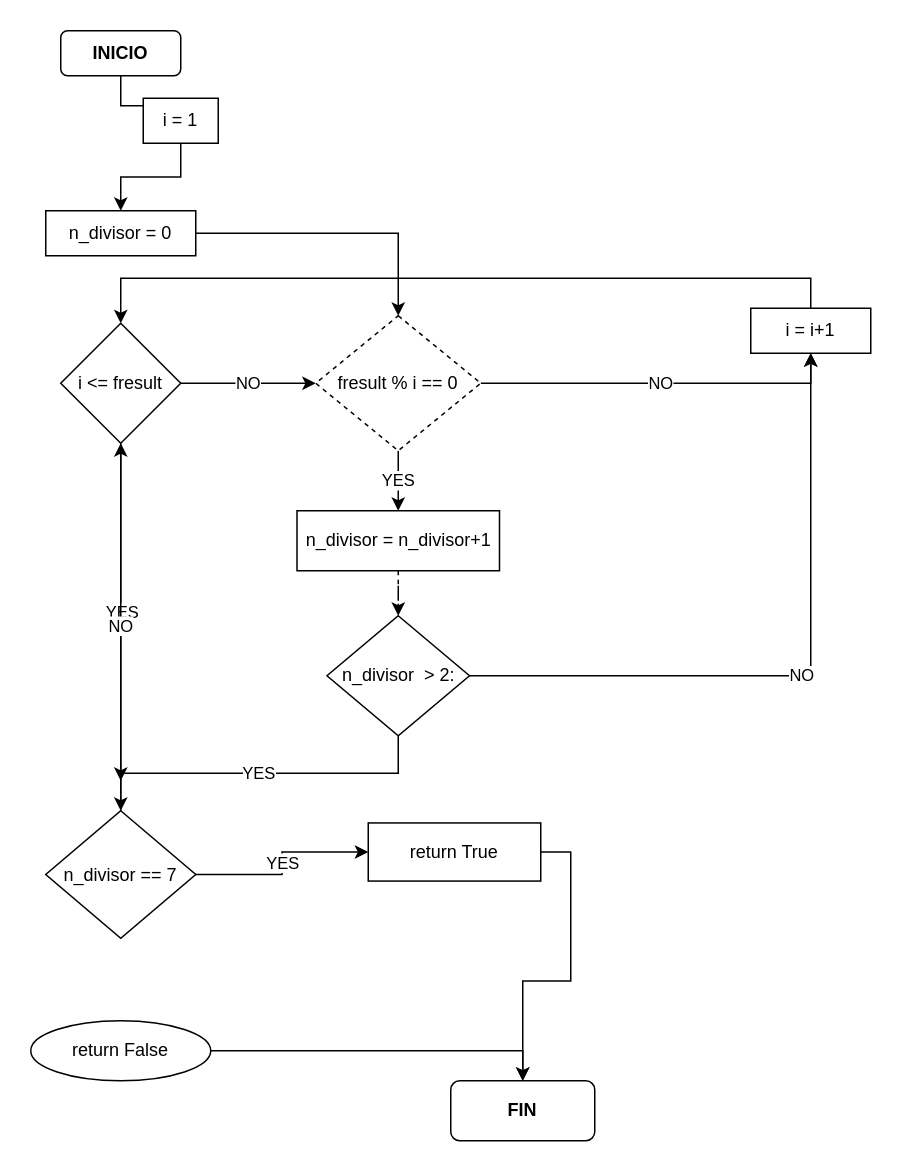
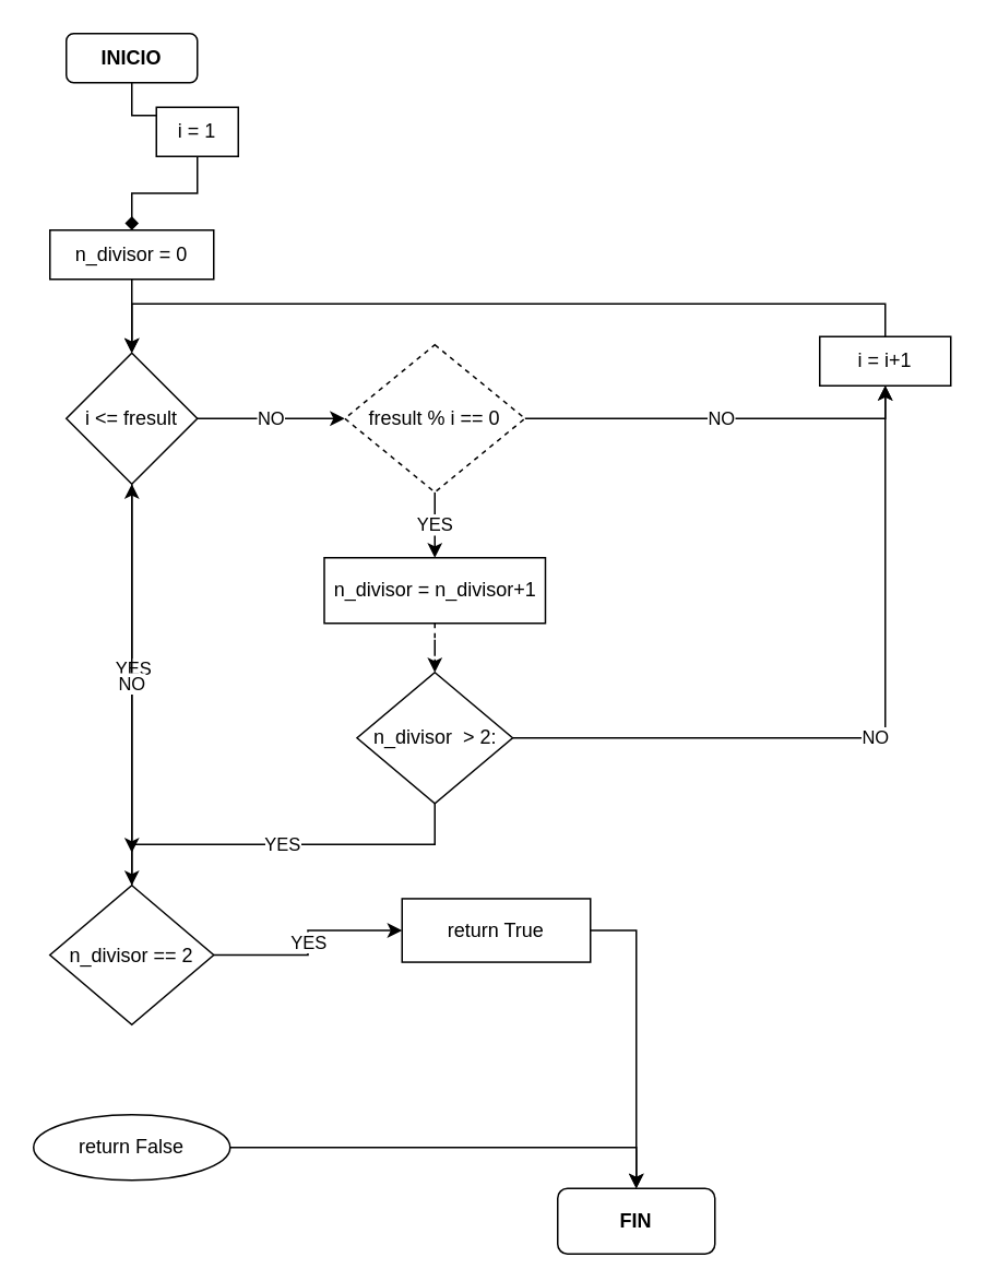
  <mxCell id="0" />
  <mxCell id="1" parent="0" />
  <mxCell id="2" value="" style="edgeStyle=orthogonalEdgeStyle;rounded=0;orthogonalLoop=1;jettySize=auto;html=1;" edge="1" parent="1" source="3" target="5"><mxGeometry relative="1" as="geometry" /></mxCell>
  <mxCell id="3" value="&lt;b&gt;INICIO&lt;/b&gt;" style="rounded=1;whiteSpace=wrap;html=1;" vertex="1" parent="1"><mxGeometry x="40" y="20" width="80" height="30" as="geometry" /></mxCell>
- <mxCell id="4" value="" style="edgeStyle=orthogonalEdgeStyle;rounded=0;orthogonalLoop=1;jettySize=auto;html=1;" edge="1" parent="1" source="5" target="7"><mxGeometry relative="1" as="geometry" /></mxCell>
+ <mxCell id="4" value="" style="edgeStyle=orthogonalEdgeStyle;rounded=0;orthogonalLoop=1;jettySize=auto;html=1;endArrow=diamond;" edge="1" parent="1" source="5" target="7"><mxGeometry relative="1" as="geometry" /></mxCell>
  <mxCell id="5" value="i = 1" style="rounded=0;whiteSpace=wrap;html=1;" vertex="1" parent="1"><mxGeometry x="95" y="65" width="50" height="30" as="geometry" /></mxCell>
- <mxCell id="6" value="" style="edgeStyle=orthogonalEdgeStyle;rounded=0;orthogonalLoop=1;jettySize=auto;html=1;" edge="1" parent="1" source="7" target="13"><mxGeometry relative="1" as="geometry" /></mxCell>
+ <mxCell id="6" value="" style="edgeStyle=orthogonalEdgeStyle;rounded=0;orthogonalLoop=1;jettySize=auto;html=1;" edge="1" parent="1" source="7" target="10"><mxGeometry relative="1" as="geometry" /></mxCell>
  <mxCell id="7" value="n_divisor = 0" style="whiteSpace=wrap;html=1;rounded=0;" vertex="1" parent="1"><mxGeometry x="30" y="140" width="100" height="30" as="geometry" /></mxCell>
  <mxCell id="8" value="NO" style="edgeStyle=orthogonalEdgeStyle;rounded=0;orthogonalLoop=1;jettySize=auto;html=1;" edge="1" parent="1" source="10" target="13"><mxGeometry relative="1" as="geometry" /></mxCell>
  <mxCell id="9" value="YES" style="edgeStyle=orthogonalEdgeStyle;rounded=0;orthogonalLoop=1;jettySize=auto;html=1;exitX=0.5;exitY=1;exitDx=0;exitDy=0;" edge="1" parent="1" source="10"><mxGeometry relative="1" as="geometry"><mxPoint x="80" y="520" as="targetPoint" /></mxGeometry></mxCell>
  <mxCell id="10" value="i &amp;lt;= fresult" style="rhombus;whiteSpace=wrap;html=1;rounded=0;" vertex="1" parent="1"><mxGeometry x="40" y="215" width="80" height="80" as="geometry" /></mxCell>
  <mxCell id="11" value="YES" style="edgeStyle=orthogonalEdgeStyle;rounded=0;orthogonalLoop=1;jettySize=auto;html=1;" edge="1" parent="1" source="13" target="15"><mxGeometry relative="1" as="geometry" /></mxCell>
  <mxCell id="12" value="NO" style="edgeStyle=orthogonalEdgeStyle;rounded=0;orthogonalLoop=1;jettySize=auto;html=1;exitX=1;exitY=0.5;exitDx=0;exitDy=0;entryX=0.5;entryY=1;entryDx=0;entryDy=0;" edge="1" parent="1" source="13" target="20"><mxGeometry relative="1" as="geometry" /></mxCell>
  <mxCell id="13" value="fresult % i == 0" style="rhombus;whiteSpace=wrap;html=1;rounded=0;dashed=1;" vertex="1" parent="1"><mxGeometry x="210" y="210" width="110" height="90" as="geometry" /></mxCell>
  <mxCell id="14" value="" style="edgeStyle=orthogonalEdgeStyle;rounded=0;orthogonalLoop=1;jettySize=auto;html=1;dashed=1;" edge="1" parent="1" source="15" target="18"><mxGeometry relative="1" as="geometry" /></mxCell>
  <mxCell id="15" value="n_divisor = n_divisor+1" style="whiteSpace=wrap;html=1;rounded=0;" vertex="1" parent="1"><mxGeometry x="197.5" y="340" width="135" height="40" as="geometry" /></mxCell>
  <mxCell id="16" value="NO" style="edgeStyle=orthogonalEdgeStyle;rounded=0;orthogonalLoop=1;jettySize=auto;html=1;exitX=1;exitY=0.5;exitDx=0;exitDy=0;entryX=0.5;entryY=1;entryDx=0;entryDy=0;" edge="1" parent="1" source="18" target="20"><mxGeometry relative="1" as="geometry" /></mxCell>
  <mxCell id="17" value="YES" style="edgeStyle=orthogonalEdgeStyle;rounded=0;orthogonalLoop=1;jettySize=auto;html=1;exitX=0.5;exitY=1;exitDx=0;exitDy=0;" edge="1" parent="1" source="18" target="23"><mxGeometry relative="1" as="geometry" /></mxCell>
  <mxCell id="18" value="n_divisor&amp;nbsp; &amp;gt; 2:" style="rhombus;whiteSpace=wrap;html=1;rounded=0;" vertex="1" parent="1"><mxGeometry x="217.5" y="410" width="95" height="80" as="geometry" /></mxCell>
  <mxCell id="19" style="edgeStyle=orthogonalEdgeStyle;rounded=0;orthogonalLoop=1;jettySize=auto;html=1;exitX=0.5;exitY=0;exitDx=0;exitDy=0;entryX=0.5;entryY=0;entryDx=0;entryDy=0;" edge="1" parent="1" source="20" target="10"><mxGeometry relative="1" as="geometry" /></mxCell>
  <mxCell id="20" value="i = i+1" style="rounded=0;whiteSpace=wrap;html=1;" vertex="1" parent="1"><mxGeometry x="500" y="205" width="80" height="30" as="geometry" /></mxCell>
  <mxCell id="21" value="YES" style="edgeStyle=orthogonalEdgeStyle;rounded=0;orthogonalLoop=1;jettySize=auto;html=1;" edge="1" parent="1" source="23" target="25"><mxGeometry relative="1" as="geometry" /></mxCell>
  <mxCell id="22" value="NO" style="edgeStyle=orthogonalEdgeStyle;rounded=0;orthogonalLoop=1;jettySize=auto;html=1;" edge="1" parent="1" source="23" target="10"><mxGeometry relative="1" as="geometry" /></mxCell>
- <mxCell id="23" value="n_divisor == 7" style="rhombus;whiteSpace=wrap;html=1;" vertex="1" parent="1"><mxGeometry x="30" y="540" width="100" height="85" as="geometry" /></mxCell>
+ <mxCell id="23" value="n_divisor == 2" style="rhombus;whiteSpace=wrap;html=1;" vertex="1" parent="1"><mxGeometry x="30" y="540" width="100" height="85" as="geometry" /></mxCell>
  <mxCell id="24" style="edgeStyle=orthogonalEdgeStyle;rounded=0;orthogonalLoop=1;jettySize=auto;html=1;exitX=1;exitY=0.5;exitDx=0;exitDy=0;entryX=0.5;entryY=0;entryDx=0;entryDy=0;" edge="1" parent="1" source="25" target="28"><mxGeometry relative="1" as="geometry" /></mxCell>
  <mxCell id="25" value="return True" style="whiteSpace=wrap;html=1;" vertex="1" parent="1"><mxGeometry x="245" y="548.13" width="115" height="38.75" as="geometry" /></mxCell>
  <mxCell id="26" style="edgeStyle=orthogonalEdgeStyle;rounded=0;orthogonalLoop=1;jettySize=auto;html=1;exitX=1;exitY=0.5;exitDx=0;exitDy=0;entryX=0.5;entryY=0;entryDx=0;entryDy=0;" edge="1" parent="1" source="27" target="28"><mxGeometry relative="1" as="geometry" /></mxCell>
  <mxCell id="27" value="return False" style="ellipse;whiteSpace=wrap;html=1;" vertex="1" parent="1"><mxGeometry x="20" y="680" width="120" height="40" as="geometry" /></mxCell>
- <mxCell id="28" value="&lt;b&gt;FIN&lt;/b&gt;" style="rounded=1;whiteSpace=wrap;html=1;" vertex="1" parent="1"><mxGeometry x="300" y="720" width="96" height="40" as="geometry" /></mxCell>
+ <mxCell id="28" value="&lt;b&gt;FIN&lt;/b&gt;" style="rounded=1;whiteSpace=wrap;html=1;" vertex="1" parent="1"><mxGeometry x="340" y="725" width="96" height="40" as="geometry" /></mxCell>
